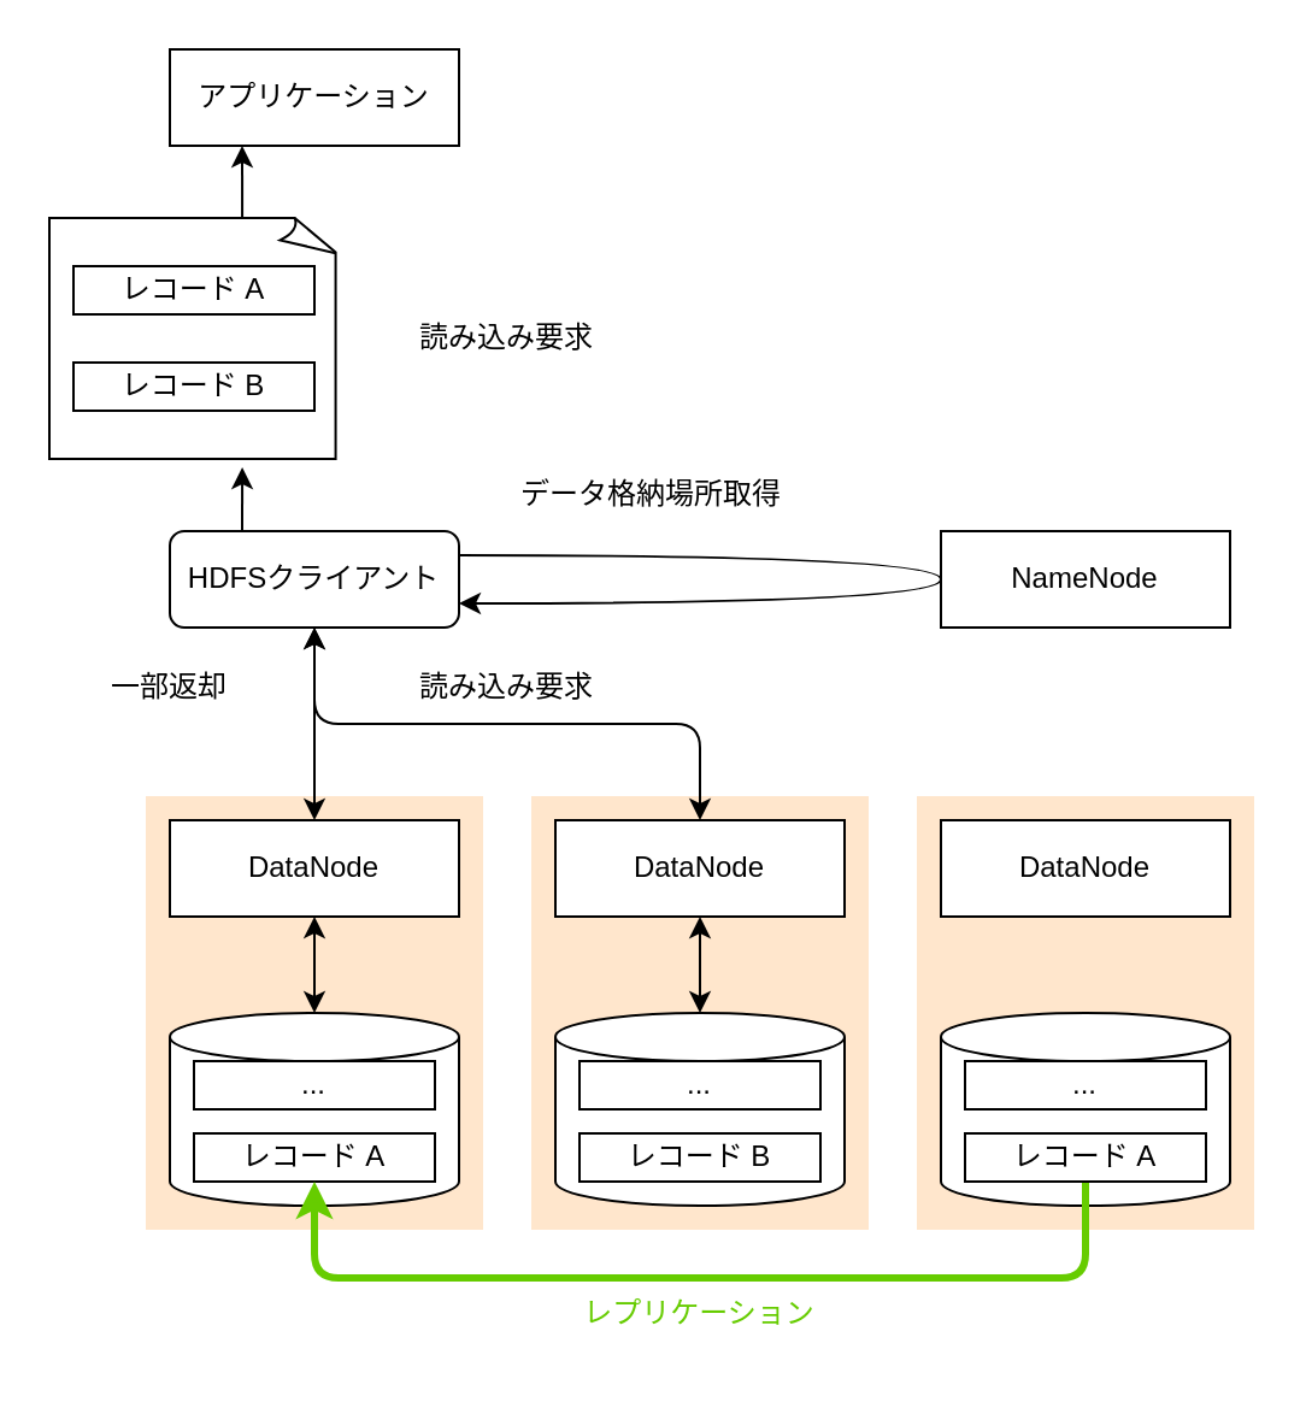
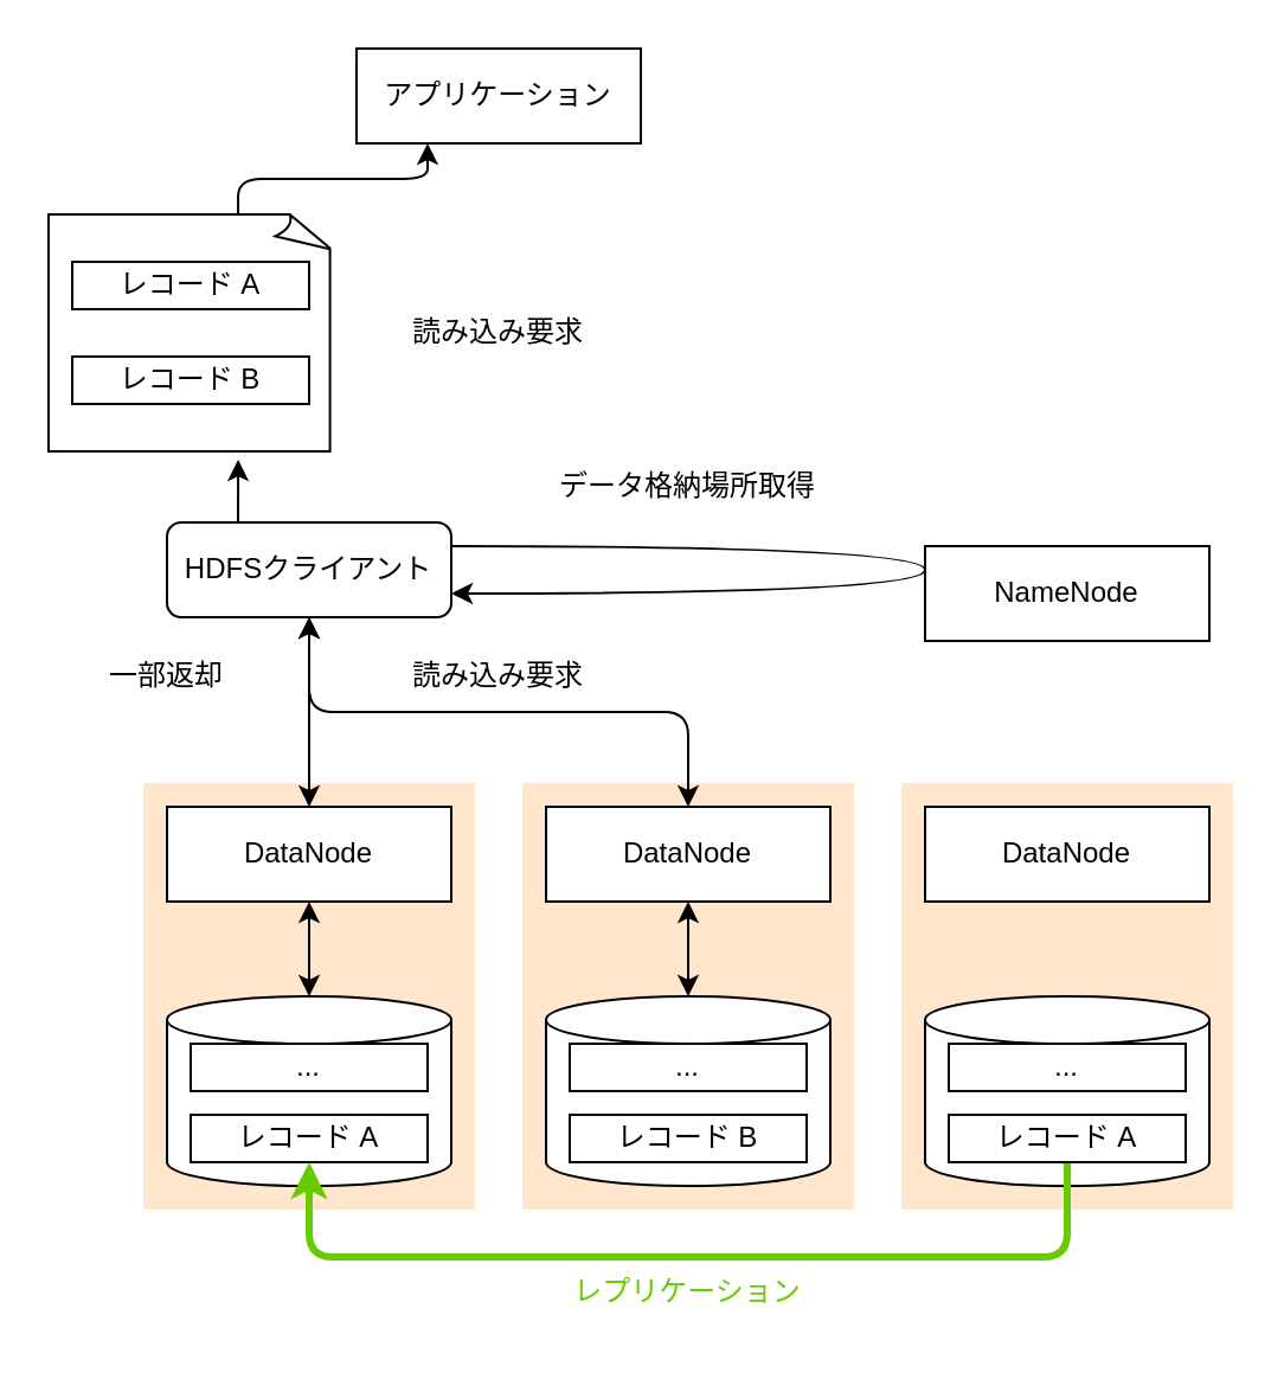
  <mxCell id="0" />
  <mxCell id="1" parent="0" />
  <mxCell id="2" value="" style="rounded=0;whiteSpace=wrap;html=1;strokeColor=none;fillColor=#FFE6CC;" vertex="1" parent="1"><mxGeometry x="380" y="330" width="140" height="180" as="geometry" /></mxCell>
  <mxCell id="3" value="" style="rounded=0;whiteSpace=wrap;html=1;strokeColor=none;fillColor=#FFE6CC;" vertex="1" parent="1"><mxGeometry x="220" y="330" width="140" height="180" as="geometry" /></mxCell>
  <mxCell id="4" value="" style="rounded=0;whiteSpace=wrap;html=1;strokeColor=none;fillColor=#FFE6CC;" vertex="1" parent="1"><mxGeometry x="60" y="330" width="140" height="180" as="geometry" /></mxCell>
  <mxCell id="5" style="edgeStyle=orthogonalEdgeStyle;html=1;exitX=0.25;exitY=1;exitDx=0;exitDy=0;entryX=0.667;entryY=0;entryDx=0;entryDy=0;entryPerimeter=0;strokeColor=#000000;strokeWidth=1;fontColor=#000000;startArrow=classic;startFill=1;endArrow=none;endFill=0;" edge="1" parent="1" source="6" target="34"><mxGeometry relative="1" as="geometry" /></mxCell>
- <mxCell id="6" value="アプリケーション" style="rounded=0;whiteSpace=wrap;html=1;" vertex="1" parent="1"><mxGeometry x="70" y="20" width="120" height="40" as="geometry" /></mxCell>
+ <mxCell id="6" value="アプリケーション" style="rounded=0;whiteSpace=wrap;html=1;" vertex="1" parent="1"><mxGeometry x="150" y="20" width="120" height="40" as="geometry" /></mxCell>
  <mxCell id="7" style="edgeStyle=orthogonalEdgeStyle;html=1;exitX=0.5;exitY=1;exitDx=0;exitDy=0;strokeColor=#000000;strokeWidth=1;fontColor=#000000;startArrow=classic;startFill=1;" edge="1" parent="1" source="10" target="15"><mxGeometry relative="1" as="geometry" /></mxCell>
  <mxCell id="8" style="edgeStyle=orthogonalEdgeStyle;html=1;exitX=0.5;exitY=1;exitDx=0;exitDy=0;entryX=0.5;entryY=0;entryDx=0;entryDy=0;strokeColor=#000000;strokeWidth=1;fontColor=#000000;startArrow=classic;startFill=1;" edge="1" parent="1" source="10" target="13"><mxGeometry relative="1" as="geometry" /></mxCell>
  <mxCell id="9" style="edgeStyle=orthogonalEdgeStyle;html=1;exitX=0.25;exitY=0;exitDx=0;exitDy=0;entryX=0.667;entryY=1.035;entryDx=0;entryDy=0;entryPerimeter=0;strokeColor=#000000;strokeWidth=1;fontColor=#000000;startArrow=none;startFill=0;" edge="1" parent="1" source="10" target="34"><mxGeometry relative="1" as="geometry" /></mxCell>
  <mxCell id="10" value="HDFSクライアント" style="whiteSpace=wrap;html=1;rounded=1;" vertex="1" parent="1"><mxGeometry x="70" y="220" width="120" height="40" as="geometry" /></mxCell>
- <mxCell id="11" value="NameNode" style="rounded=0;whiteSpace=wrap;html=1;" vertex="1" parent="1"><mxGeometry x="390" y="220" width="120" height="40" as="geometry" /></mxCell>
+ <mxCell id="11" value="NameNode" style="rounded=0;whiteSpace=wrap;html=1;" vertex="1" parent="1"><mxGeometry x="390" y="230" width="120" height="40" as="geometry" /></mxCell>
  <mxCell id="12" style="edgeStyle=orthogonalEdgeStyle;html=1;exitX=0.5;exitY=1;exitDx=0;exitDy=0;entryX=0.5;entryY=0;entryDx=0;entryDy=0;entryPerimeter=0;strokeColor=#000000;strokeWidth=1;fontColor=#000000;startArrow=classic;startFill=1;" edge="1" parent="1" source="13" target="17"><mxGeometry relative="1" as="geometry" /></mxCell>
  <mxCell id="13" value="DataNode" style="rounded=0;whiteSpace=wrap;html=1;" vertex="1" parent="1"><mxGeometry x="70" y="340" width="120" height="40" as="geometry" /></mxCell>
  <mxCell id="14" style="edgeStyle=orthogonalEdgeStyle;html=1;exitX=0.5;exitY=1;exitDx=0;exitDy=0;entryX=0.5;entryY=0;entryDx=0;entryDy=0;entryPerimeter=0;strokeColor=#000000;strokeWidth=1;fontColor=#000000;startArrow=classic;startFill=1;" edge="1" parent="1" source="15" target="18"><mxGeometry relative="1" as="geometry" /></mxCell>
  <mxCell id="15" value="DataNode" style="rounded=0;whiteSpace=wrap;html=1;" vertex="1" parent="1"><mxGeometry x="230" y="340" width="120" height="40" as="geometry" /></mxCell>
  <mxCell id="16" value="DataNode" style="rounded=0;whiteSpace=wrap;html=1;" vertex="1" parent="1"><mxGeometry x="390" y="340" width="120" height="40" as="geometry" /></mxCell>
  <mxCell id="17" value="" style="shape=cylinder3;whiteSpace=wrap;html=1;boundedLbl=1;backgroundOutline=1;size=10;" vertex="1" parent="1"><mxGeometry x="70" y="420" width="120" height="80" as="geometry" /></mxCell>
  <mxCell id="18" value="" style="shape=cylinder3;whiteSpace=wrap;html=1;boundedLbl=1;backgroundOutline=1;size=10;" vertex="1" parent="1"><mxGeometry x="230" y="420" width="120" height="80" as="geometry" /></mxCell>
  <mxCell id="19" value="" style="shape=cylinder3;whiteSpace=wrap;html=1;boundedLbl=1;backgroundOutline=1;size=10;" vertex="1" parent="1"><mxGeometry x="390" y="420" width="120" height="80" as="geometry" /></mxCell>
  <mxCell id="20" value="レコード A" style="rounded=0;whiteSpace=wrap;html=1;fillColor=none;" vertex="1" parent="1"><mxGeometry x="80" y="470" width="100" height="20" as="geometry" /></mxCell>
  <mxCell id="21" value="..." style="rounded=0;whiteSpace=wrap;html=1;fillColor=none;" vertex="1" parent="1"><mxGeometry x="80" y="440" width="100" height="20" as="geometry" /></mxCell>
  <mxCell id="22" value="..." style="rounded=0;whiteSpace=wrap;html=1;fillColor=none;" vertex="1" parent="1"><mxGeometry x="240" y="440" width="100" height="20" as="geometry" /></mxCell>
  <mxCell id="23" value="レコード B" style="rounded=0;whiteSpace=wrap;html=1;fillColor=none;" vertex="1" parent="1"><mxGeometry x="240" y="470" width="100" height="20" as="geometry" /></mxCell>
  <mxCell id="24" style="edgeStyle=orthogonalEdgeStyle;html=1;exitX=0.5;exitY=1;exitDx=0;exitDy=0;entryX=0.5;entryY=1;entryDx=0;entryDy=0;strokeWidth=3;strokeColor=#66CC00;" edge="1" parent="1" source="25" target="20"><mxGeometry relative="1" as="geometry"><Array as="points"><mxPoint x="450" y="530" /><mxPoint x="130" y="530" /></Array></mxGeometry></mxCell>
  <mxCell id="25" value="レコード A" style="rounded=0;whiteSpace=wrap;html=1;fillColor=none;" vertex="1" parent="1"><mxGeometry x="400" y="470" width="100" height="20" as="geometry" /></mxCell>
  <mxCell id="26" value="..." style="rounded=0;whiteSpace=wrap;html=1;fillColor=none;" vertex="1" parent="1"><mxGeometry x="400" y="440" width="100" height="20" as="geometry" /></mxCell>
  <mxCell id="27" value="レプリケーション" style="text;html=1;strokeColor=none;fillColor=none;align=center;verticalAlign=middle;whiteSpace=wrap;rounded=0;fontColor=#66CC00;" vertex="1" parent="1"><mxGeometry x="240" y="530" width="100" height="30" as="geometry" /></mxCell>
  <mxCell id="28" value="読み込み要求" style="text;html=1;strokeColor=none;fillColor=none;align=center;verticalAlign=middle;whiteSpace=wrap;rounded=0;fontColor=#000000;" vertex="1" parent="1"><mxGeometry x="170" y="125" width="80" height="30" as="geometry" /></mxCell>
  <mxCell id="29" value="" style="curved=1;endArrow=classic;html=1;strokeColor=#000000;strokeWidth=1;fontColor=#000000;entryX=1;entryY=0.75;entryDx=0;entryDy=0;exitX=1;exitY=0.25;exitDx=0;exitDy=0;" edge="1" parent="1" source="10" target="10"><mxGeometry width="50" height="50" relative="1" as="geometry"><mxPoint x="430" y="660" as="sourcePoint" /><mxPoint x="480" y="610" as="targetPoint" /><Array as="points"><mxPoint x="390" y="230" /><mxPoint x="390" y="250" /></Array></mxGeometry></mxCell>
- <mxCell id="30" value="データ格納場所取得" style="text;html=1;strokeColor=none;fillColor=none;align=center;verticalAlign=middle;whiteSpace=wrap;rounded=0;fontColor=#000000;" vertex="1" parent="1"><mxGeometry x="215" y="190" width="110" height="30" as="geometry" /></mxCell>
+ <mxCell id="30" value="データ格納場所取得" style="text;html=1;strokeColor=none;fillColor=none;align=center;verticalAlign=middle;whiteSpace=wrap;rounded=0;fontColor=#000000;" vertex="1" parent="1"><mxGeometry x="235" y="190" width="110" height="30" as="geometry" /></mxCell>
  <mxCell id="31" value="読み込み要求" style="text;html=1;strokeColor=none;fillColor=none;align=center;verticalAlign=middle;whiteSpace=wrap;rounded=0;fontColor=#000000;" vertex="1" parent="1"><mxGeometry x="170" y="270" width="80" height="30" as="geometry" /></mxCell>
  <mxCell id="32" value="一部返却" style="text;html=1;strokeColor=none;fillColor=none;align=center;verticalAlign=middle;whiteSpace=wrap;rounded=0;fontColor=#000000;" vertex="1" parent="1"><mxGeometry x="40" y="270" width="60" height="30" as="geometry" /></mxCell>
  <mxCell id="33" value="" style="group" vertex="1" connectable="0" parent="1"><mxGeometry x="20" y="90" width="120" height="100" as="geometry" /></mxCell>
  <mxCell id="34" value="" style="whiteSpace=wrap;html=1;shape=mxgraph.basic.document;fontColor=#000000;fillColor=none;" vertex="1" parent="33"><mxGeometry width="120" height="100" as="geometry" /></mxCell>
  <mxCell id="35" value="レコード A" style="rounded=0;whiteSpace=wrap;html=1;fillColor=none;" vertex="1" parent="33"><mxGeometry x="10" y="20" width="100" height="20" as="geometry" /></mxCell>
  <mxCell id="36" value="レコード B" style="rounded=0;whiteSpace=wrap;html=1;fillColor=none;" vertex="1" parent="33"><mxGeometry x="10" y="60" width="100" height="20" as="geometry" /></mxCell>
